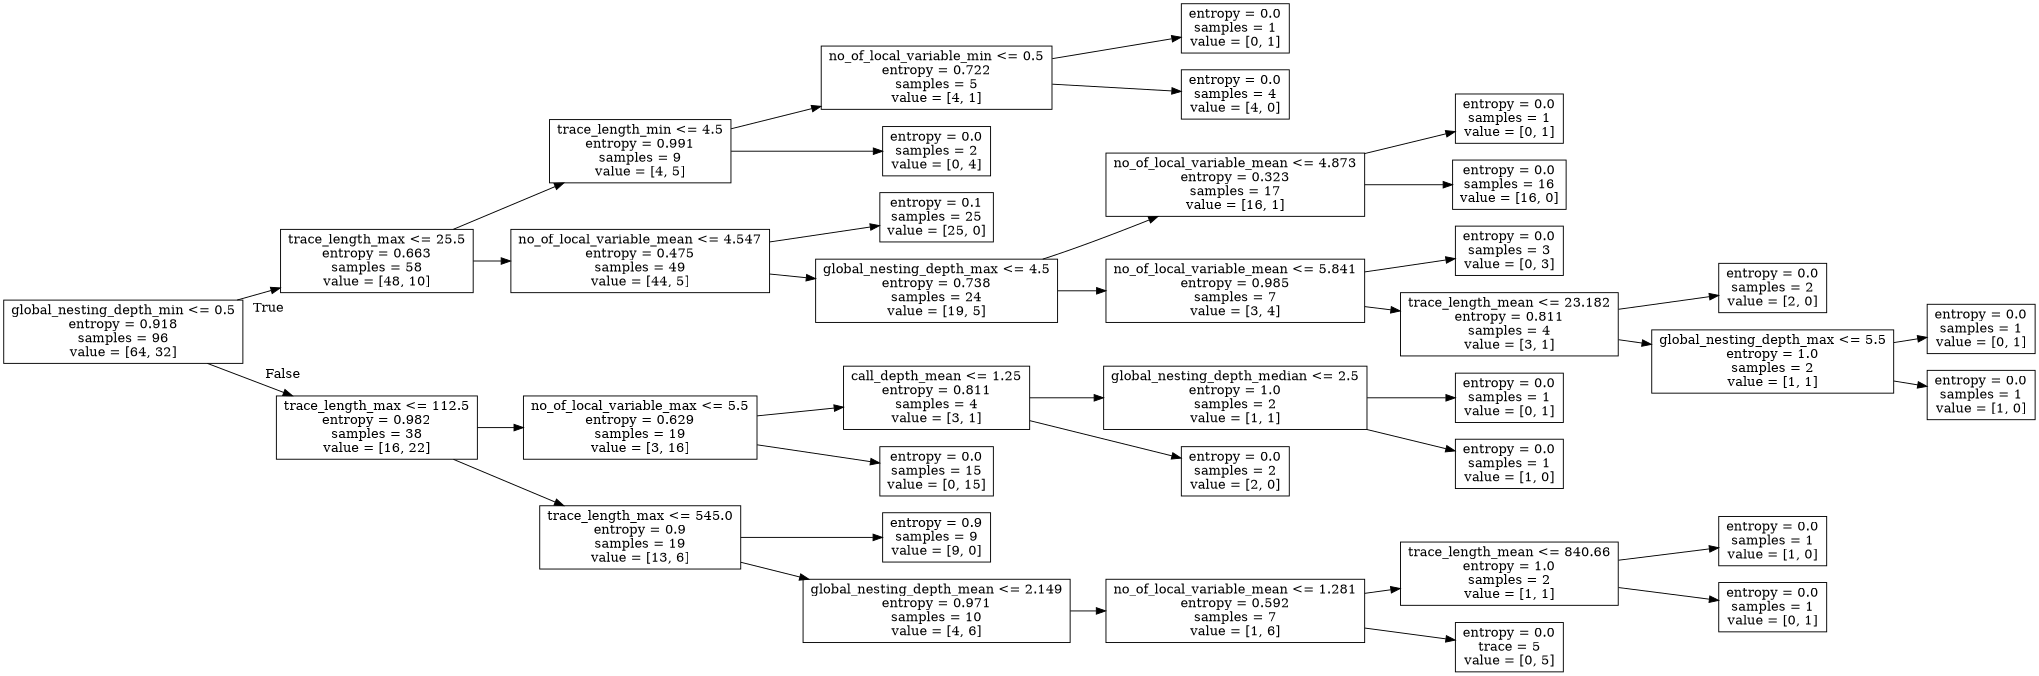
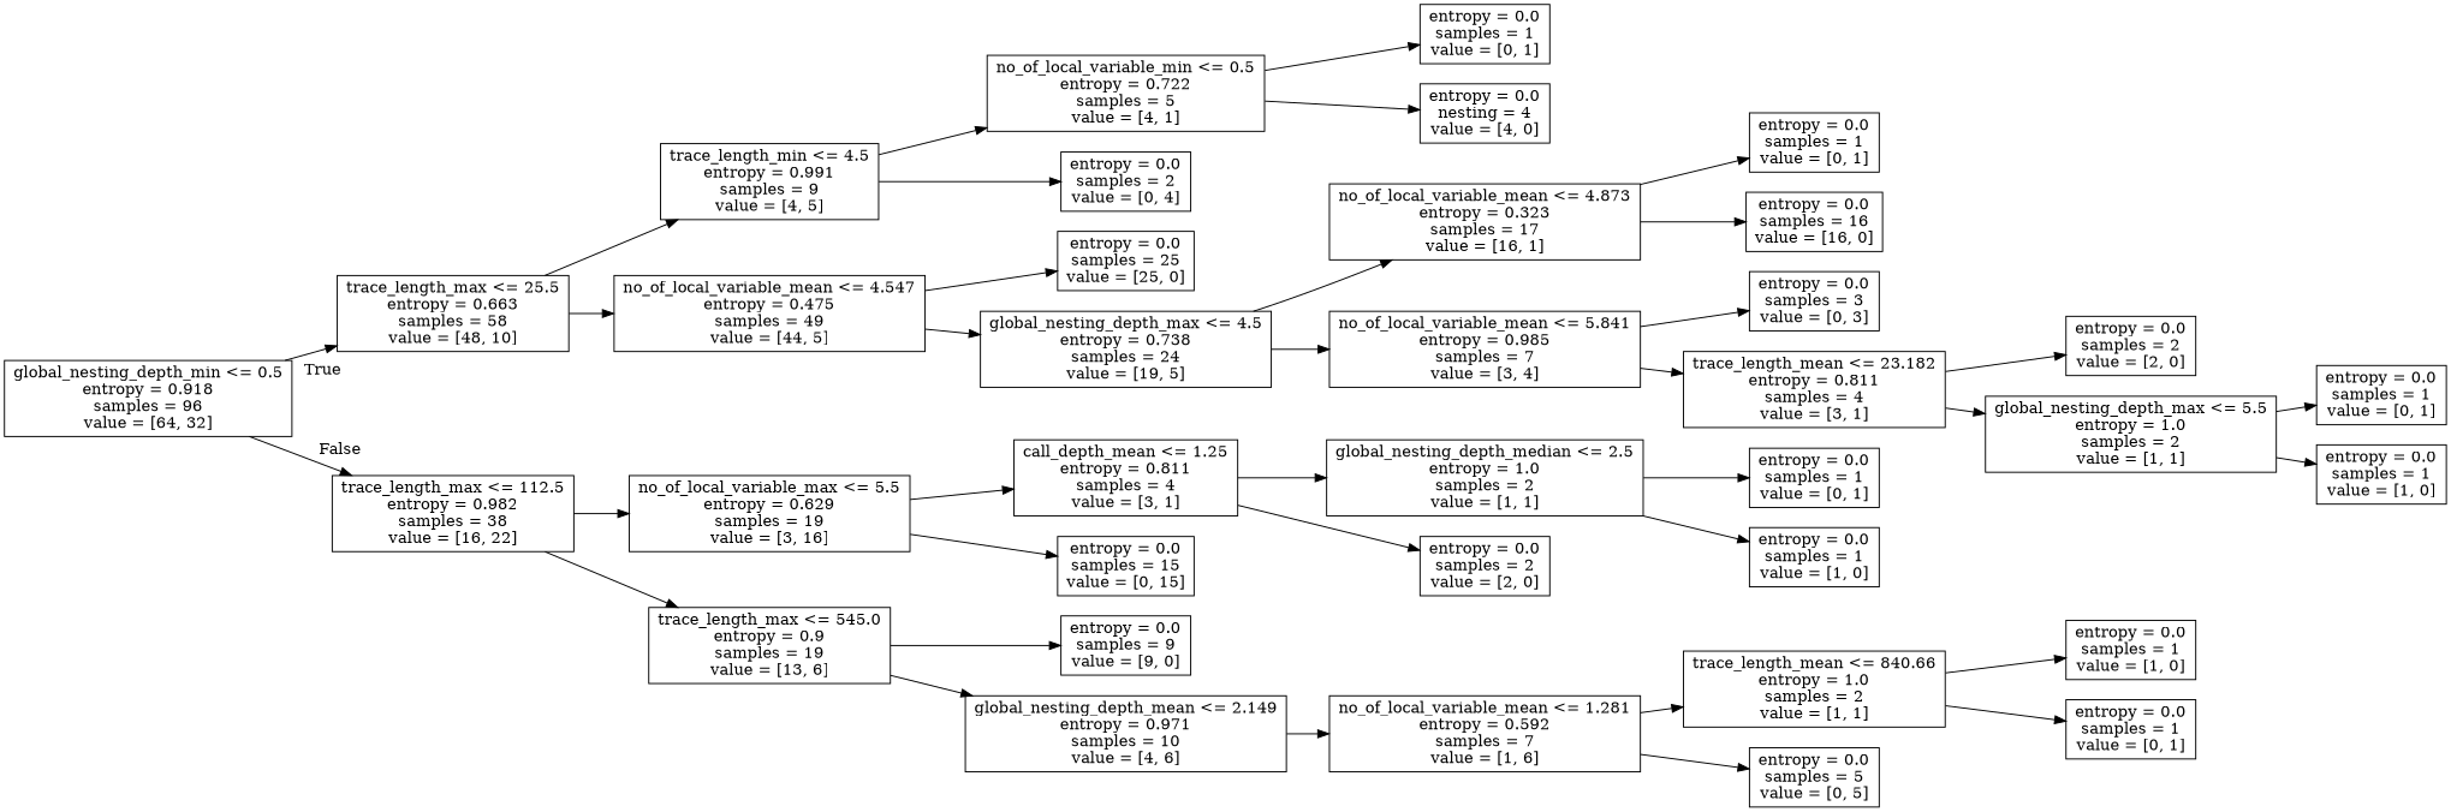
  digraph {
    rankdir=LR
    node [shape=box]
    n1 [label="global_nesting_depth_min <= 0.5\nentropy = 0.918\nsamples = 96\nvalue = [64, 32]"]
    n2 [label="trace_length_max <= 25.5\nentropy = 0.663\nsamples = 58\nvalue = [48, 10]"]
    n3 [label="trace_length_max <= 112.5\nentropy = 0.982\nsamples = 38\nvalue = [16, 22]"]
    n4 [label="trace_length_min <= 4.5\nentropy = 0.991\nsamples = 9\nvalue = [4, 5]"]
    n5 [label="no_of_local_variable_mean <= 4.547\nentropy = 0.475\nsamples = 49\nvalue = [44, 5]"]
    n6 [label="no_of_local_variable_max <= 5.5\nentropy = 0.629\nsamples = 19\nvalue = [3, 16]"]
    n7 [label="trace_length_max <= 545.0\nentropy = 0.9\nsamples = 19\nvalue = [13, 6]"]
    n8 [label="no_of_local_variable_min <= 0.5\nentropy = 0.722\nsamples = 5\nvalue = [4, 1]"]
    n9 [label="entropy = 0.0\nsamples = 2\nvalue = [0, 4]"]
-   n10 [label="entropy = 0.1\nsamples = 25\nvalue = [25, 0]"]
+   n10 [label="entropy = 0.0\nsamples = 25\nvalue = [25, 0]"]
    n11 [label="global_nesting_depth_max <= 4.5\nentropy = 0.738\nsamples = 24\nvalue = [19, 5]"]
    n12 [label="entropy = 0.0\nsamples = 1\nvalue = [0, 1]"]
-   n13 [label="entropy = 0.0\nsamples = 4\nvalue = [4, 0]"]
+   n13 [label="entropy = 0.0\nnesting = 4\nvalue = [4, 0]"]
    n14 [label="no_of_local_variable_mean <= 4.873\nentropy = 0.323\nsamples = 17\nvalue = [16, 1]"]
    n15 [label="no_of_local_variable_mean <= 5.841\nentropy = 0.985\nsamples = 7\nvalue = [3, 4]"]
    n16 [label="entropy = 0.0\nsamples = 1\nvalue = [0, 1]"]
    n17 [label="entropy = 0.0\nsamples = 16\nvalue = [16, 0]"]
    n18 [label="entropy = 0.0\nsamples = 3\nvalue = [0, 3]"]
    n19 [label="trace_length_mean <= 23.182\nentropy = 0.811\nsamples = 4\nvalue = [3, 1]"]
    n20 [label="entropy = 0.0\nsamples = 2\nvalue = [2, 0]"]
    n21 [label="global_nesting_depth_max <= 5.5\nentropy = 1.0\nsamples = 2\nvalue = [1, 1]"]
    n22 [label="entropy = 0.0\nsamples = 1\nvalue = [0, 1]"]
    n23 [label="entropy = 0.0\nsamples = 1\nvalue = [1, 0]"]
    n24 [label="call_depth_mean <= 1.25\nentropy = 0.811\nsamples = 4\nvalue = [3, 1]"]
    n25 [label="entropy = 0.0\nsamples = 15\nvalue = [0, 15]"]
-   n26 [label="entropy = 0.9\nsamples = 9\nvalue = [9, 0]"]
+   n26 [label="entropy = 0.0\nsamples = 9\nvalue = [9, 0]"]
    n27 [label="global_nesting_depth_mean <= 2.149\nentropy = 0.971\nsamples = 10\nvalue = [4, 6]"]
    n28 [label="global_nesting_depth_median <= 2.5\nentropy = 1.0\nsamples = 2\nvalue = [1, 1]"]
    n29 [label="entropy = 0.0\nsamples = 2\nvalue = [2, 0]"]
    n30 [label="entropy = 0.0\nsamples = 1\nvalue = [0, 1]"]
    n31 [label="entropy = 0.0\nsamples = 1\nvalue = [1, 0]"]
    n32 [label="no_of_local_variable_mean <= 1.281\nentropy = 0.592\nsamples = 7\nvalue = [1, 6]"]
    n33 [label="trace_length_mean <= 840.66\nentropy = 1.0\nsamples = 2\nvalue = [1, 1]"]
-   n34 [label="entropy = 0.0\ntrace = 5\nvalue = [0, 5]"]
+   n34 [label="entropy = 0.0\nsamples = 5\nvalue = [0, 5]"]
    n35 [label="entropy = 0.0\nsamples = 1\nvalue = [1, 0]"]
    n36 [label="entropy = 0.0\nsamples = 1\nvalue = [0, 1]"]
    n1 -> n2 [headlabel=True labelangle=45 labeldistance=2.5]
    n1 -> n3 [headlabel=False labelangle=-45 labeldistance=2.5]
    n2 -> n4
    n2 -> n5
    n3 -> n6
    n3 -> n7
    n4 -> n8
    n4 -> n9
    n5 -> n10
    n5 -> n11
    n6 -> n24
    n6 -> n25
    n7 -> n26
    n7 -> n27
    n8 -> n12
    n8 -> n13
    n11 -> n14
    n11 -> n15
    n14 -> n16
    n14 -> n17
    n15 -> n18
    n15 -> n19
    n19 -> n20
    n19 -> n21
    n21 -> n22
    n21 -> n23
    n24 -> n28
    n24 -> n29
    n27 -> n32
    n28 -> n30
    n28 -> n31
    n32 -> n33
    n32 -> n34
    n33 -> n35
    n33 -> n36
  }
